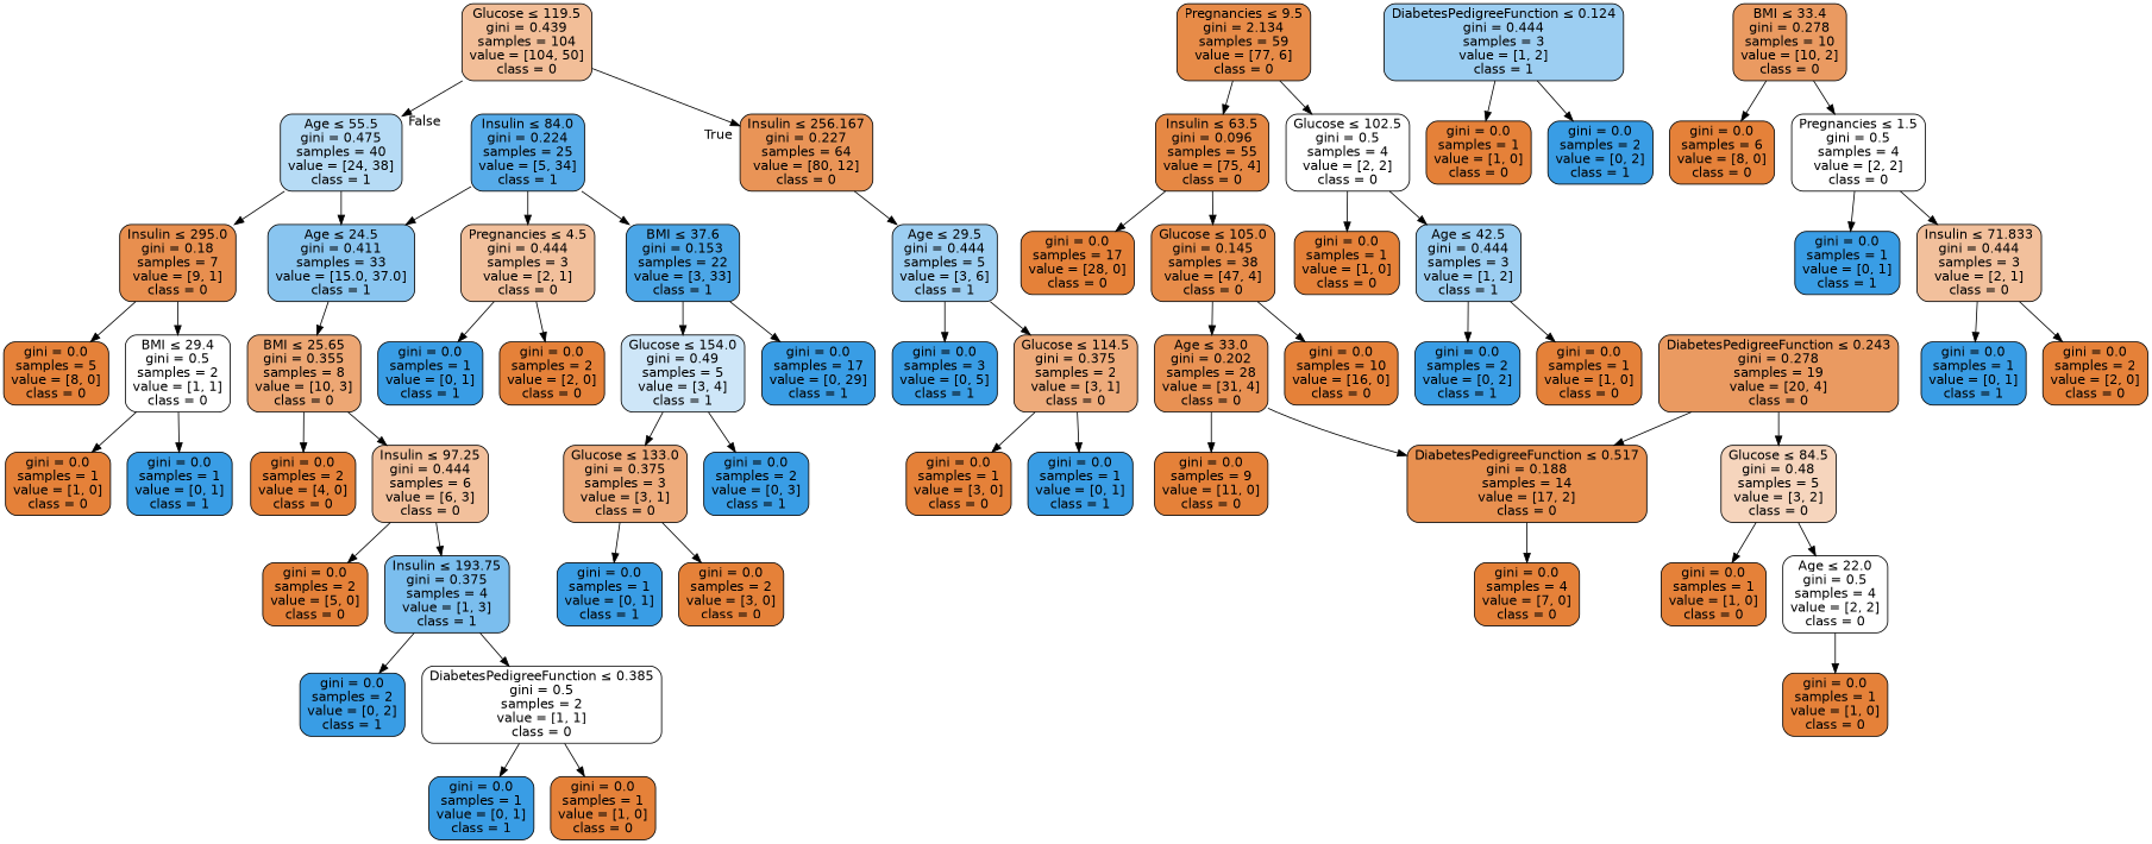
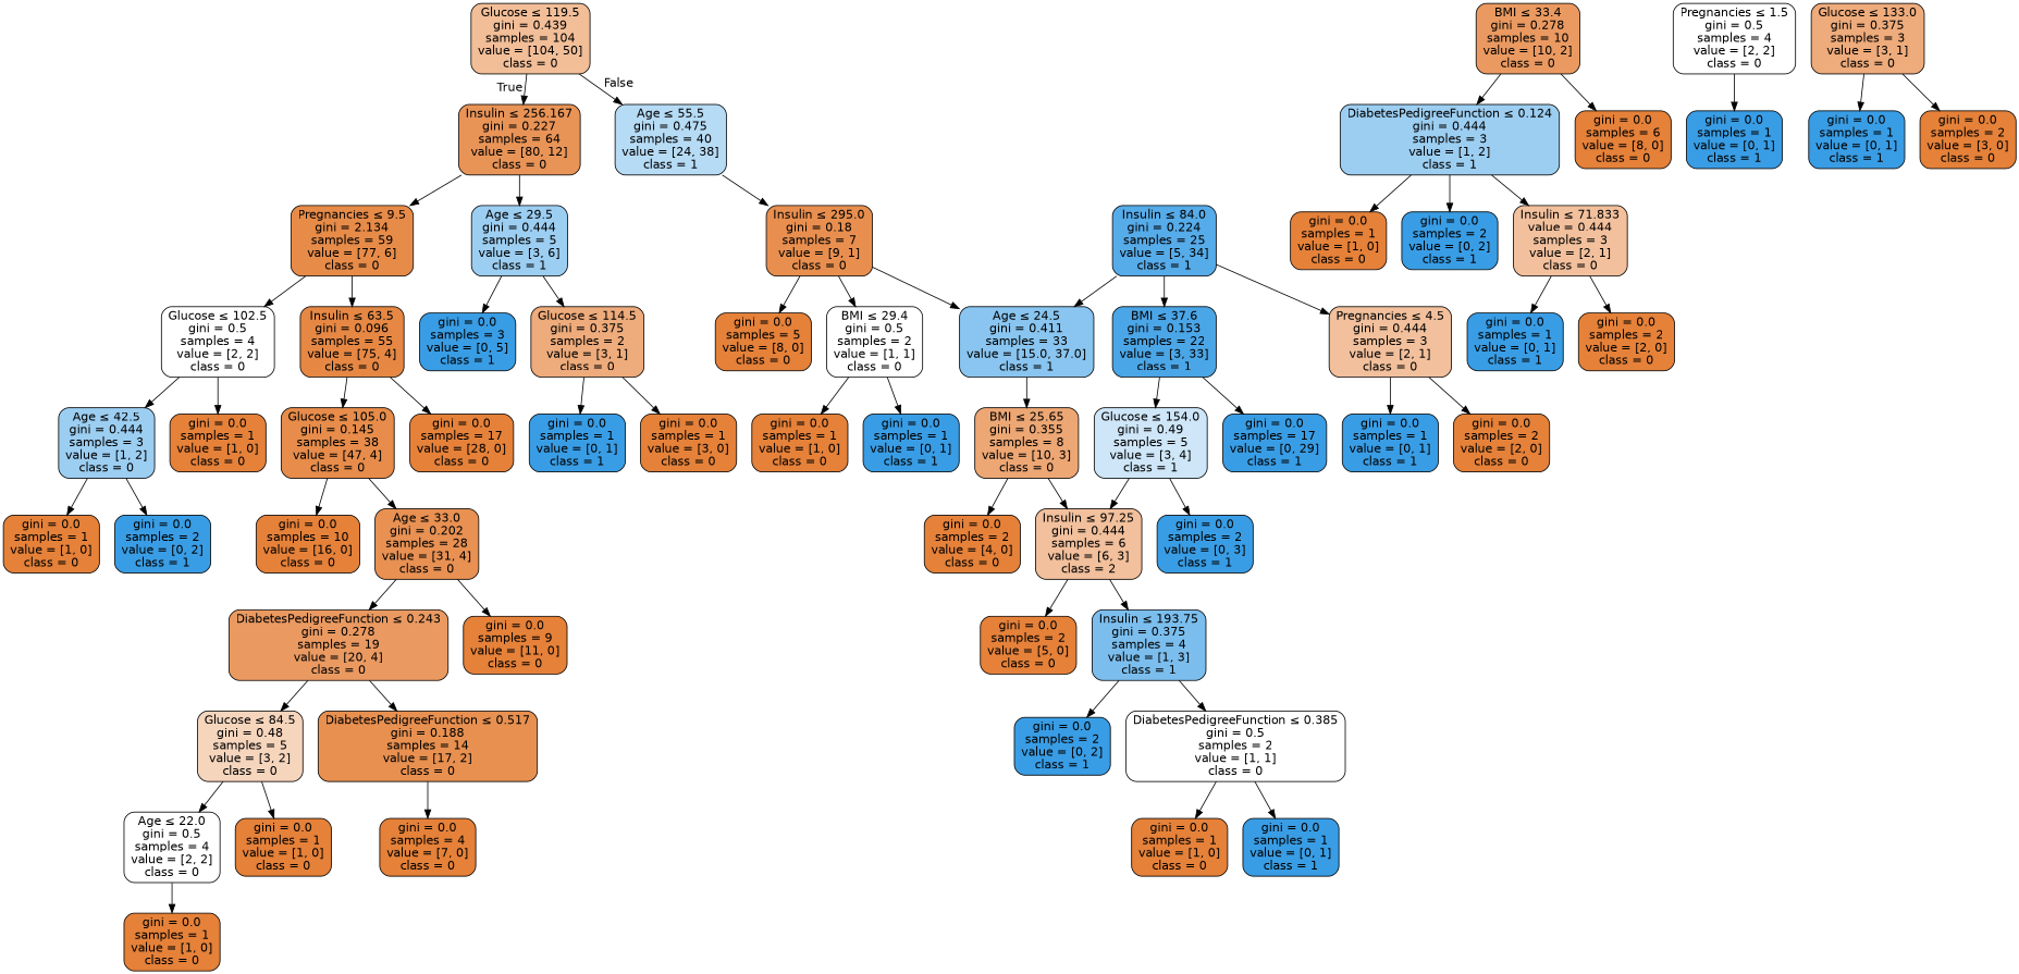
  digraph {
    node [color=black fillcolor="#e58139" fontname=helvetica shape=box style="filled, rounded"]
    edge [fontname=helvetica]
    n1 [fillcolor="#f2be98" label=<Glucose &le; 119.5<br/>gini = 0.439<br/>samples = 104<br/>value = [104, 50]<br/>class = 0>]
    n2 [fillcolor="#e99457" label=<Insulin &le; 256.167<br/>gini = 0.227<br/>samples = 64<br/>value = [80, 12]<br/>class = 0>]
    n3 [fillcolor="#b6dbf5" label=<Age &le; 55.5<br/>gini = 0.475<br/>samples = 40<br/>value = [24, 38]<br/>class = 1>]
    n4 [fillcolor="#e78b48" label=<Pregnancies &le; 9.5<br/>gini = 2.134<br/>samples = 59<br/>value = [77, 6]<br/>class = 0>]
    n5 [fillcolor="#9ccef2" label=<Age &le; 29.5<br/>gini = 0.444<br/>samples = 5<br/>value = [3, 6]<br/>class = 1>]
    n6 [fillcolor="#89c5f0" label=<Age &le; 24.5<br/>gini = 0.411<br/>samples = 33<br/>value = [15.0, 37.0]<br/>class = 1>]
    n7 [fillcolor="#e88f4f" label=<Insulin &le; 295.0<br/>gini = 0.18<br/>samples = 7<br/>value = [9, 1]<br/>class = 0>]
    n8 [fillcolor="#e68844" label=<Insulin &le; 63.5<br/>gini = 0.096<br/>samples = 55<br/>value = [75, 4]<br/>class = 0>]
    n9 [fillcolor="#ffffff" label=<Glucose &le; 102.5<br/>gini = 0.5<br/>samples = 4<br/>value = [2, 2]<br/>class = 0>]
    n10 [fillcolor="#eeab7b" label=<Glucose &le; 114.5<br/>gini = 0.375<br/>samples = 2<br/>value = [3, 1]<br/>class = 0>]
    n11 [fillcolor="#399de5" label=<gini = 0.0<br/>samples = 3<br/>value = [0, 5]<br/>class = 1>]
    n12 [label=<gini = 0.0<br/>samples = 17<br/>value = [28, 0]<br/>class = 0>]
    n13 [fillcolor="#e78c4a" label=<Glucose &le; 105.0<br/>gini = 0.145<br/>samples = 38<br/>value = [47, 4]<br/>class = 0>]
    n14 [label=<gini = 0.0<br/>samples = 1<br/>value = [1, 0]<br/>class = 0>]
-   n15 [fillcolor="#9ccef2" label=<Age &le; 42.5<br/>gini = 0.444<br/>samples = 3<br/>value = [1, 2]<br/>class = 1>]
+   n15 [fillcolor="#9ccef2" label=<Age &le; 42.5<br/>gini = 0.444<br/>samples = 3<br/>value = [1, 2]<br/>class = 0>]
    n16 [fillcolor="#e89153" label=<Age &le; 33.0<br/>gini = 0.202<br/>samples = 28<br/>value = [31, 4]<br/>class = 0>]
    n17 [label=<gini = 0.0<br/>samples = 10<br/>value = [16, 0]<br/>class = 0>]
    n18 [fillcolor="#ea9a61" label=<DiabetesPedigreeFunction &le; 0.243<br/>gini = 0.278<br/>samples = 19<br/>value = [20, 4]<br/>class = 0>]
    n19 [label=<gini = 0.0<br/>samples = 9<br/>value = [11, 0]<br/>class = 0>]
    n20 [fillcolor="#f6d5bd" label=<Glucose &le; 84.5<br/>gini = 0.48<br/>samples = 5<br/>value = [3, 2]<br/>class = 0>]
    n21 [fillcolor="#e89050" label=<DiabetesPedigreeFunction &le; 0.517<br/>gini = 0.188<br/>samples = 14<br/>value = [17, 2]<br/>class = 0>]
    n22 [label=<gini = 0.0<br/>samples = 1<br/>value = [1, 0]<br/>class = 0>]
    n23 [fillcolor="#ffffff" label=<Age &le; 22.0<br/>gini = 0.5<br/>samples = 4<br/>value = [2, 2]<br/>class = 0>]
    n24 [label=<gini = 0.0<br/>samples = 4<br/>value = [7, 0]<br/>class = 0>]
    n25 [label=<gini = 0.0<br/>samples = 1<br/>value = [1, 0]<br/>class = 0>]
    n26 [fillcolor="#9ccef2" label=<DiabetesPedigreeFunction &le; 0.124<br/>gini = 0.444<br/>samples = 3<br/>value = [1, 2]<br/>class = 1>]
    n27 [label=<gini = 0.0<br/>samples = 1<br/>value = [1, 0]<br/>class = 0>]
    n28 [fillcolor="#399de5" label=<gini = 0.0<br/>samples = 2<br/>value = [0, 2]<br/>class = 1>]
    n29 [fillcolor="#ea9a61" label=<BMI &le; 33.4<br/>gini = 0.278<br/>samples = 10<br/>value = [10, 2]<br/>class = 0>]
    n30 [label=<gini = 0.0<br/>samples = 6<br/>value = [8, 0]<br/>class = 0>]
    n31 [fillcolor="#ffffff" label=<Pregnancies &le; 1.5<br/>gini = 0.5<br/>samples = 4<br/>value = [2, 2]<br/>class = 0>]
    n32 [fillcolor="#399de5" label=<gini = 0.0<br/>samples = 1<br/>value = [0, 1]<br/>class = 1>]
-   n33 [fillcolor="#f2c09c" label=<Insulin &le; 71.833<br/>gini = 0.444<br/>samples = 3<br/>value = [2, 1]<br/>class = 0>]
+   n33 [fillcolor="#f2c09c" label=<Insulin &le; 71.833<br/>value = 0.444<br/>samples = 3<br/>value = [2, 1]<br/>class = 0>]
    n34 [fillcolor="#399de5" label=<gini = 0.0<br/>samples = 1<br/>value = [0, 1]<br/>class = 1>]
    n35 [label=<gini = 0.0<br/>samples = 2<br/>value = [2, 0]<br/>class = 0>]
    n36 [fillcolor="#399de5" label=<gini = 0.0<br/>samples = 2<br/>value = [0, 2]<br/>class = 1>]
    n37 [label=<gini = 0.0<br/>samples = 1<br/>value = [1, 0]<br/>class = 0>]
    n38 [label=<gini = 0.0<br/>samples = 1<br/>value = [3, 0]<br/>class = 0>]
    n39 [fillcolor="#399de5" label=<gini = 0.0<br/>samples = 1<br/>value = [0, 1]<br/>class = 1>]
    n40 [fillcolor="#eda774" label=<BMI &le; 25.65<br/>gini = 0.355<br/>samples = 8<br/>value = [10, 3]<br/>class = 0>]
    n41 [label=<gini = 0.0<br/>samples = 5<br/>value = [8, 0]<br/>class = 0>]
    n42 [fillcolor="#ffffff" label=<BMI &le; 29.4<br/>gini = 0.5<br/>samples = 2<br/>value = [1, 1]<br/>class = 0>]
    n43 [label=<gini = 0.0<br/>samples = 2<br/>value = [4, 0]<br/>class = 0>]
-   n44 [fillcolor="#f2c09c" label=<Insulin &le; 97.25<br/>gini = 0.444<br/>samples = 6<br/>value = [6, 3]<br/>class = 0>]
+   n44 [fillcolor="#f2c09c" label=<Insulin &le; 97.25<br/>gini = 0.444<br/>samples = 6<br/>value = [6, 3]<br/>class = 2>]
    n45 [fillcolor="#56abe9" label=<Insulin &le; 84.0<br/>gini = 0.224<br/>samples = 25<br/>value = [5, 34]<br/>class = 1>]
    n46 [fillcolor="#f2c09c" label=<Pregnancies &le; 4.5<br/>gini = 0.444<br/>samples = 3<br/>value = [2, 1]<br/>class = 0>]
    n47 [fillcolor="#4ba6e7" label=<BMI &le; 37.6<br/>gini = 0.153<br/>samples = 22<br/>value = [3, 33]<br/>class = 1>]
    n48 [label=<gini = 0.0<br/>samples = 2<br/>value = [5, 0]<br/>class = 0>]
    n49 [fillcolor="#7bbeee" label=<Insulin &le; 193.75<br/>gini = 0.375<br/>samples = 4<br/>value = [1, 3]<br/>class = 1>]
    n50 [fillcolor="#399de5" label=<gini = 0.0<br/>samples = 2<br/>value = [0, 2]<br/>class = 1>]
    n51 [fillcolor="#ffffff" label=<DiabetesPedigreeFunction &le; 0.385<br/>gini = 0.5<br/>samples = 2<br/>value = [1, 1]<br/>class = 0>]
    n52 [fillcolor="#399de5" label=<gini = 0.0<br/>samples = 1<br/>value = [0, 1]<br/>class = 1>]
    n53 [label=<gini = 0.0<br/>samples = 1<br/>value = [1, 0]<br/>class = 0>]
    n54 [label=<gini = 0.0<br/>samples = 2<br/>value = [2, 0]<br/>class = 0>]
    n55 [fillcolor="#399de5" label=<gini = 0.0<br/>samples = 1<br/>value = [0, 1]<br/>class = 1>]
    n56 [fillcolor="#399de5" label=<gini = 0.0<br/>samples = 17<br/>value = [0, 29]<br/>class = 1>]
    n57 [fillcolor="#cee6f8" label=<Glucose &le; 154.0<br/>gini = 0.49<br/>samples = 5<br/>value = [3, 4]<br/>class = 1>]
    n58 [fillcolor="#eeab7b" label=<Glucose &le; 133.0<br/>gini = 0.375<br/>samples = 3<br/>value = [3, 1]<br/>class = 0>]
    n59 [fillcolor="#399de5" label=<gini = 0.0<br/>samples = 2<br/>value = [0, 3]<br/>class = 1>]
    n60 [fillcolor="#399de5" label=<gini = 0.0<br/>samples = 1<br/>value = [0, 1]<br/>class = 1>]
    n61 [label=<gini = 0.0<br/>samples = 2<br/>value = [3, 0]<br/>class = 0>]
    n62 [label=<gini = 0.0<br/>samples = 1<br/>value = [1, 0]<br/>class = 0>]
    n63 [fillcolor="#399de5" label=<gini = 0.0<br/>samples = 1<br/>value = [0, 1]<br/>class = 1>]
    n1 -> n2 [headlabel=True labelangle=45 labeldistance=2.5]
    n1 -> n3 [headlabel=False labelangle=-45 labeldistance=2.5]
+   n2 -> n4
    n2 -> n5
-   n3 -> n6
+   n7 -> n6
    n3 -> n7
    n4 -> n8
    n4 -> n9
    n5 -> n10
    n5 -> n11
    n6 -> n40
    n7 -> n41
    n7 -> n42
    n8 -> n12
    n8 -> n13
    n9 -> n14
    n9 -> n15
    n10 -> n38
    n10 -> n39
    n13 -> n16
    n13 -> n17
    n15 -> n36
    n15 -> n37
-   n16 -> n21
+   n16 -> n18
    n16 -> n19
    n18 -> n20
    n18 -> n21
    n20 -> n22
    n20 -> n23
    n21 -> n24
    n23 -> n25
    n26 -> n27
    n26 -> n28
    n29 -> n30
-   n29 -> n31
+   n29 -> n26
    n31 -> n32
-   n31 -> n33
+   n26 -> n33
    n33 -> n34
    n33 -> n35
    n40 -> n43
    n40 -> n44
    n42 -> n62
    n42 -> n63
    n44 -> n48
    n44 -> n49
    n45 -> n6
    n45 -> n46
    n45 -> n47
    n46 -> n54
    n46 -> n55
    n47 -> n56
    n47 -> n57
    n49 -> n50
    n49 -> n51
    n51 -> n52
    n51 -> n53
-   n57 -> n58
+   n57 -> n44
    n57 -> n59
    n58 -> n60
    n58 -> n61
  }
